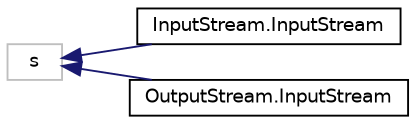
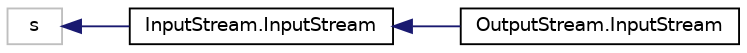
  digraph {
    rankdir=LR
    node [color=black fillcolor=white fontname=Helvetica fontsize=10 shape=record style=filled]
    edge [color=midnightblue dir=back fontname=Helvetica fontsize=10 labelfontname=Helvetica labelfontsize=10 style=solid]
    n1 [color=grey75 height=0.2 label=s width=0.4]
    n2 [height=0.2 label="InputStream.InputStream" width=0.4]
    n3 [height=0.2 label="OutputStream.InputStream" width=0.4]
    n1 -> n2
-   n1 -> n3
+   n2 -> n3
  }
